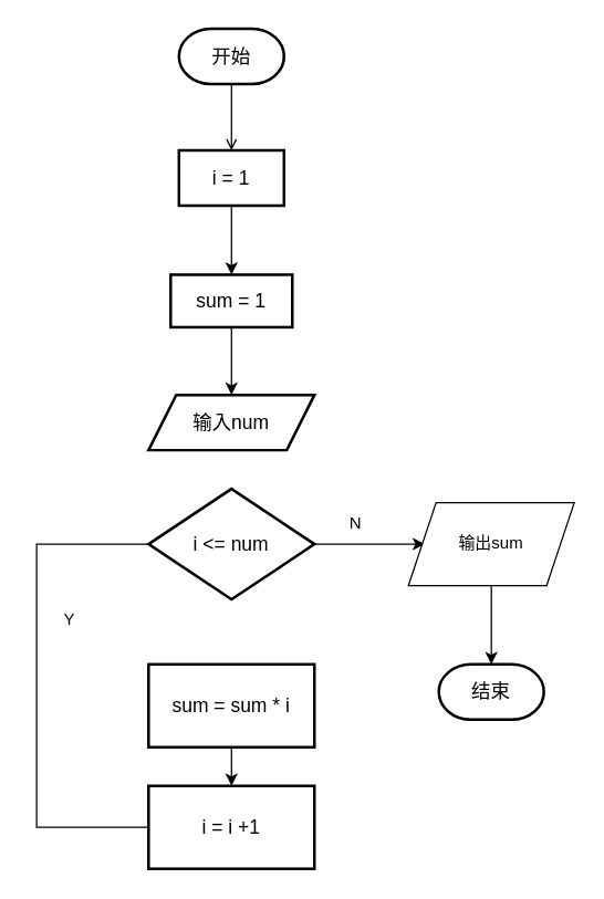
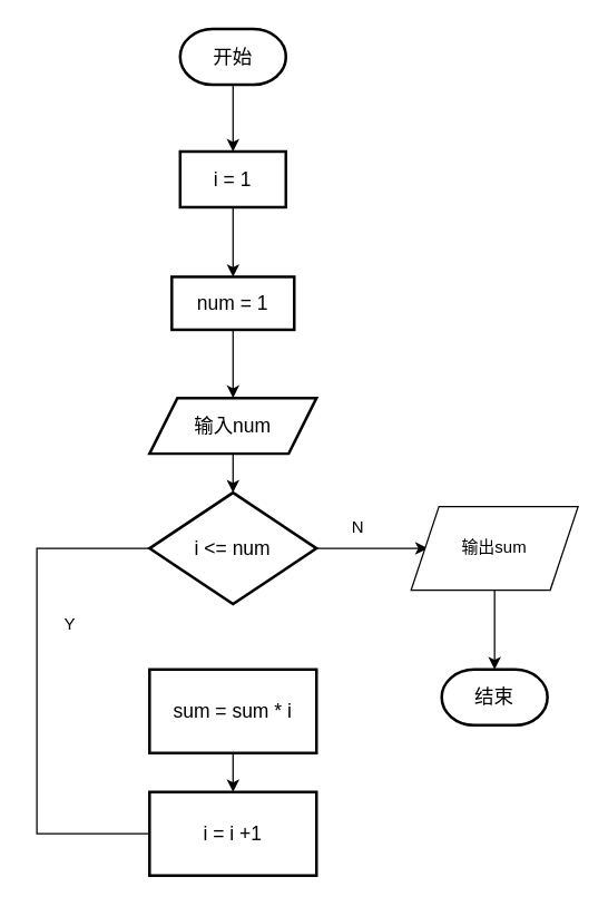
  <mxCell id="0" />
  <mxCell id="1" parent="0" />
- <mxCell id="2" value="" style="edgeStyle=orthogonalEdgeStyle;rounded=0;orthogonalLoop=1;jettySize=auto;html=1;endArrow=open;" edge="1" parent="1" source="3" target="5"><mxGeometry relative="1" as="geometry" /></mxCell>
+ <mxCell id="2" value="" style="edgeStyle=orthogonalEdgeStyle;rounded=0;orthogonalLoop=1;jettySize=auto;html=1;" edge="1" parent="1" source="3" target="5"><mxGeometry relative="1" as="geometry" /></mxCell>
  <mxCell id="3" value="&lt;font style=&quot;font-size: 14px;&quot;&gt;开始&lt;/font&gt;" style="strokeWidth=2;html=1;shape=mxgraph.flowchart.terminator;whiteSpace=wrap;" vertex="1" parent="1"><mxGeometry x="129" y="20" width="76" height="40" as="geometry" /></mxCell>
  <mxCell id="4" value="" style="edgeStyle=orthogonalEdgeStyle;rounded=0;orthogonalLoop=1;jettySize=auto;html=1;" edge="1" parent="1" source="5" target="7"><mxGeometry relative="1" as="geometry" /></mxCell>
  <mxCell id="5" value="i = 1" style="whiteSpace=wrap;html=1;strokeWidth=2;shadow=0;fontSize=14;" vertex="1" parent="1"><mxGeometry x="129" y="108" width="76" height="40" as="geometry" /></mxCell>
  <mxCell id="6" value="" style="edgeStyle=orthogonalEdgeStyle;rounded=0;orthogonalLoop=1;jettySize=auto;html=1;" edge="1" parent="1" source="7" target="9"><mxGeometry relative="1" as="geometry" /></mxCell>
- <mxCell id="7" value="sum = 1" style="whiteSpace=wrap;html=1;strokeWidth=2;shadow=0;fontSize=14;" vertex="1" parent="1"><mxGeometry x="123" y="198" width="88" height="38" as="geometry" /></mxCell>
+ <mxCell id="7" value="num = 1" style="whiteSpace=wrap;html=1;strokeWidth=2;shadow=0;fontSize=14;" vertex="1" parent="1"><mxGeometry x="123" y="198" width="88" height="38" as="geometry" /></mxCell>
+ <mxCell id="8" value="" style="edgeStyle=orthogonalEdgeStyle;rounded=0;orthogonalLoop=1;jettySize=auto;html=1;" edge="1" parent="1" source="9" target="11"><mxGeometry relative="1" as="geometry" /></mxCell>
  <mxCell id="9" value="输入num" style="shape=parallelogram;perimeter=parallelogramPerimeter;whiteSpace=wrap;html=1;fixedSize=1;fontSize=14;strokeWidth=2;shadow=0;" vertex="1" parent="1"><mxGeometry x="107" y="285" width="120" height="40" as="geometry" /></mxCell>
  <mxCell id="10" value="" style="edgeStyle=orthogonalEdgeStyle;rounded=0;orthogonalLoop=1;jettySize=auto;html=1;" edge="1" parent="1" source="11"><mxGeometry relative="1" as="geometry"><mxPoint x="307" y="393" as="targetPoint" /></mxGeometry></mxCell>
  <mxCell id="11" value="i &amp;lt;= num" style="rhombus;whiteSpace=wrap;html=1;fontSize=14;strokeWidth=2;shadow=0;" vertex="1" parent="1"><mxGeometry x="107" y="353" width="120" height="80" as="geometry" /></mxCell>
  <mxCell id="12" value="" style="edgeStyle=orthogonalEdgeStyle;rounded=0;orthogonalLoop=1;jettySize=auto;html=1;fontFamily=Helvetica;fontSize=12;fontColor=default;" edge="1" parent="1" source="13" target="14"><mxGeometry relative="1" as="geometry" /></mxCell>
  <mxCell id="13" value="sum = sum * i" style="whiteSpace=wrap;html=1;fontSize=14;strokeWidth=2;shadow=0;" vertex="1" parent="1"><mxGeometry x="107" y="480" width="120" height="60" as="geometry" /></mxCell>
  <mxCell id="14" value="i = i +1" style="whiteSpace=wrap;html=1;fontSize=14;strokeWidth=2;shadow=0;" vertex="1" parent="1"><mxGeometry x="107" y="568" width="120" height="60" as="geometry" /></mxCell>
  <mxCell id="15" value="Y" style="text;html=1;align=center;verticalAlign=middle;whiteSpace=wrap;rounded=0;" vertex="1" parent="1"><mxGeometry x="20" y="433" width="60" height="30" as="geometry" /></mxCell>
  <mxCell id="16" value="输出sum" style="shape=parallelogram;perimeter=parallelogramPerimeter;whiteSpace=wrap;html=1;fixedSize=1;" vertex="1" parent="1"><mxGeometry x="295" y="363" width="120" height="60" as="geometry" /></mxCell>
  <mxCell id="17" value="" style="edgeStyle=orthogonalEdgeStyle;rounded=0;orthogonalLoop=1;jettySize=auto;html=1;exitX=0;exitY=0.5;exitDx=0;exitDy=0;entryX=0;entryY=0.5;entryDx=0;entryDy=0;endArrow=none;" edge="1" parent="1" source="14" target="11"><mxGeometry relative="1" as="geometry"><mxPoint x="-15" y="568" as="sourcePoint" /><mxPoint x="25" y="390" as="targetPoint" /><Array as="points"><mxPoint x="26" y="598" /><mxPoint x="26" y="393" /></Array></mxGeometry></mxCell>
  <mxCell id="18" value="N" style="text;html=1;align=center;verticalAlign=middle;whiteSpace=wrap;rounded=0;" vertex="1" parent="1"><mxGeometry x="227" y="363" width="60" height="30" as="geometry" /></mxCell>
  <mxCell id="19" value="&lt;font style=&quot;font-size: 14px;&quot;&gt;结束&lt;/font&gt;" style="strokeWidth=2;html=1;shape=mxgraph.flowchart.terminator;whiteSpace=wrap;" vertex="1" parent="1"><mxGeometry x="317" y="480" width="76" height="40" as="geometry" /></mxCell>
  <mxCell id="20" value="" style="endArrow=classic;html=1;rounded=0;exitX=0.5;exitY=1;exitDx=0;exitDy=0;entryX=0.5;entryY=0;entryDx=0;entryDy=0;entryPerimeter=0;" edge="1" parent="1" source="16" target="19"><mxGeometry width="50" height="50" relative="1" as="geometry"><mxPoint x="245" y="360" as="sourcePoint" /><mxPoint x="295" y="310" as="targetPoint" /></mxGeometry></mxCell>
